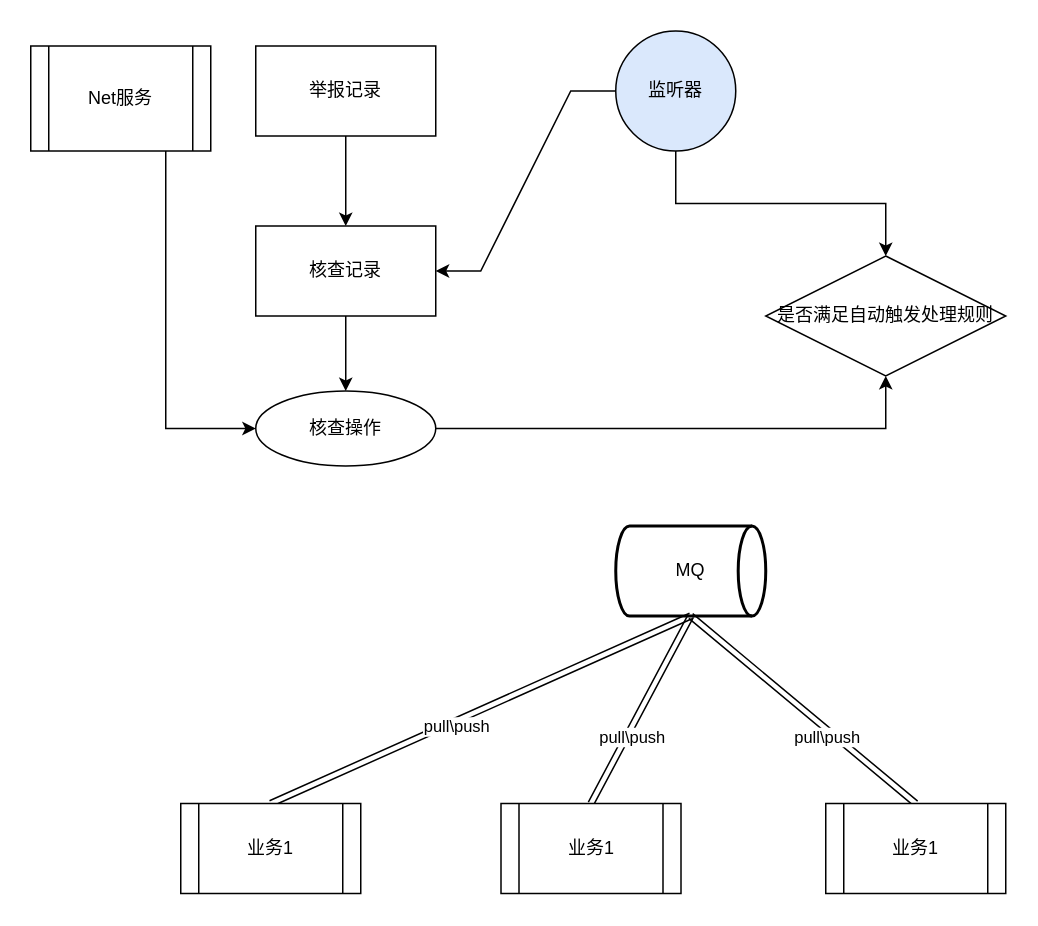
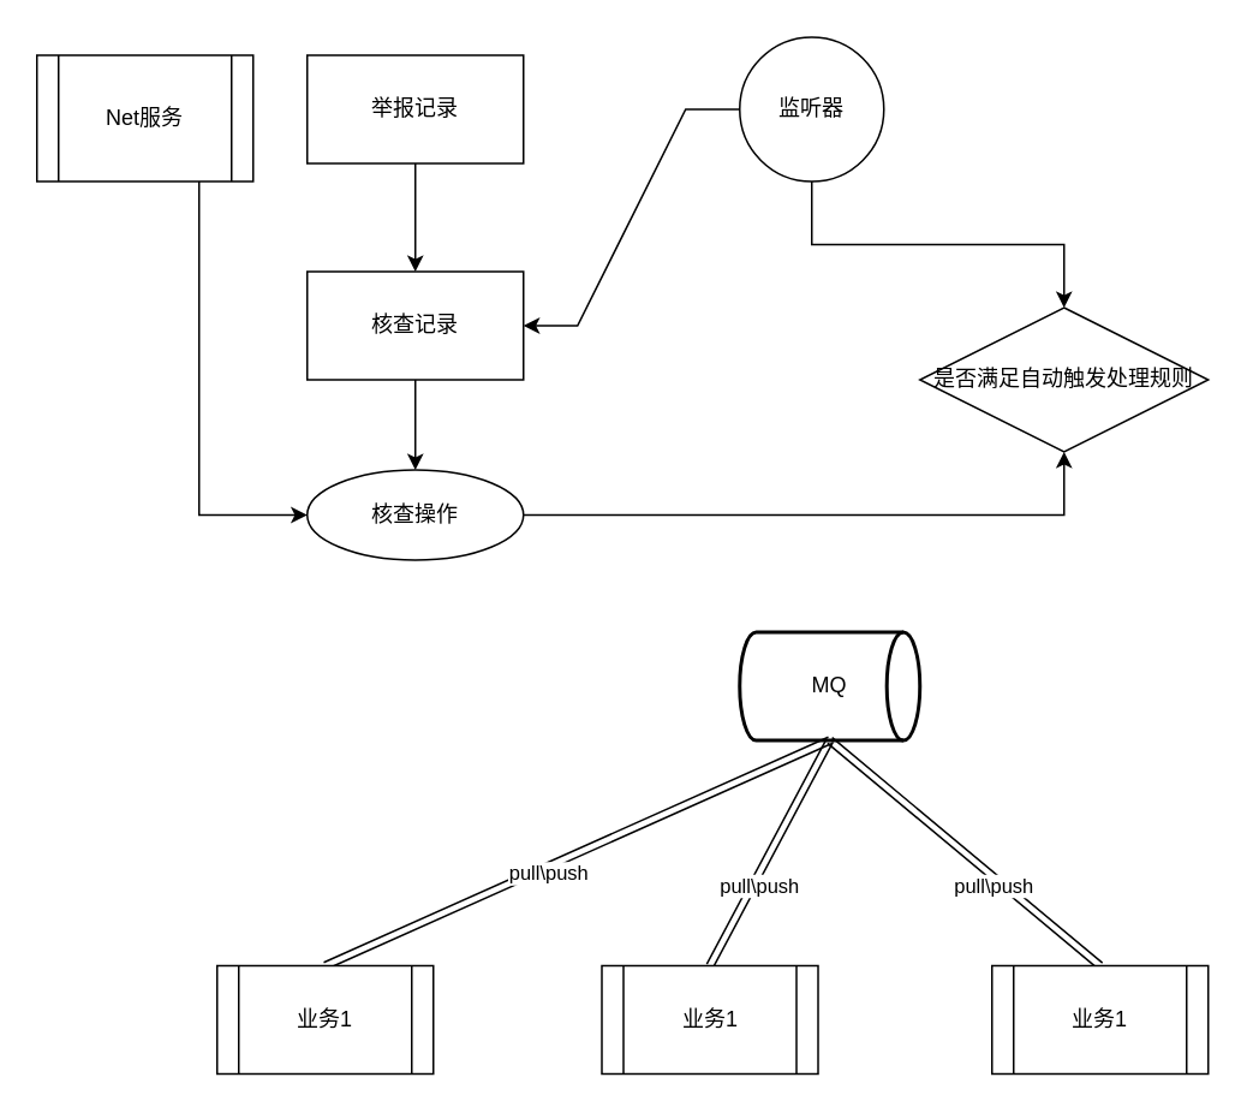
  <mxCell id="0" />
  <mxCell id="1" parent="0" />
  <mxCell id="2" style="edgeStyle=orthogonalEdgeStyle;rounded=0;orthogonalLoop=1;jettySize=auto;html=1;exitX=0.5;exitY=1;exitDx=0;exitDy=0;entryX=0.5;entryY=0;entryDx=0;entryDy=0;" edge="1" parent="1" source="3" target="5"><mxGeometry relative="1" as="geometry" /></mxCell>
  <mxCell id="3" value="举报记录" style="rounded=0;whiteSpace=wrap;html=1;" vertex="1" parent="1"><mxGeometry x="170" y="30" width="120" height="60" as="geometry" /></mxCell>
  <mxCell id="4" style="edgeStyle=orthogonalEdgeStyle;rounded=0;orthogonalLoop=1;jettySize=auto;html=1;exitX=0.5;exitY=1;exitDx=0;exitDy=0;entryX=0.5;entryY=0;entryDx=0;entryDy=0;" edge="1" parent="1" source="5" target="10"><mxGeometry relative="1" as="geometry"><mxPoint x="230" y="250" as="targetPoint" /></mxGeometry></mxCell>
  <mxCell id="5" value="核查记录" style="rounded=0;whiteSpace=wrap;html=1;" vertex="1" parent="1"><mxGeometry x="170" y="150" width="120" height="60" as="geometry" /></mxCell>
  <mxCell id="6" style="rounded=0;orthogonalLoop=1;jettySize=auto;html=1;exitX=0;exitY=0.5;exitDx=0;exitDy=0;entryX=1;entryY=0.5;entryDx=0;entryDy=0;edgeStyle=entityRelationEdgeStyle;" edge="1" parent="1" source="8" target="5"><mxGeometry relative="1" as="geometry" /></mxCell>
  <mxCell id="7" style="rounded=0;orthogonalLoop=1;jettySize=auto;html=1;exitX=0.5;exitY=1;exitDx=0;exitDy=0;entryX=0.5;entryY=0;entryDx=0;entryDy=0;edgeStyle=orthogonalEdgeStyle;" edge="1" parent="1" source="8" target="12"><mxGeometry relative="1" as="geometry"><mxPoint x="540" y="180" as="targetPoint" /></mxGeometry></mxCell>
- <mxCell id="8" value="监听器" style="ellipse;whiteSpace=wrap;html=1;aspect=fixed;fillColor=#dae8fc;" vertex="1" parent="1"><mxGeometry x="410" y="20" width="80" height="80" as="geometry" /></mxCell>
+ <mxCell id="8" value="监听器" style="ellipse;whiteSpace=wrap;html=1;aspect=fixed;" vertex="1" parent="1"><mxGeometry x="410" y="20" width="80" height="80" as="geometry" /></mxCell>
  <mxCell id="9" style="edgeStyle=orthogonalEdgeStyle;rounded=0;orthogonalLoop=1;jettySize=auto;html=1;exitX=1;exitY=0.5;exitDx=0;exitDy=0;" edge="1" parent="1" source="10" target="12"><mxGeometry relative="1" as="geometry" /></mxCell>
  <mxCell id="10" value="&lt;span style=&quot;&quot;&gt;核查操作&lt;/span&gt;" style="ellipse;whiteSpace=wrap;html=1;" vertex="1" parent="1"><mxGeometry x="170" y="260" width="120" height="50" as="geometry" /></mxCell>
  <mxCell id="11" value="MQ" style="strokeWidth=2;html=1;shape=mxgraph.flowchart.direct_data;whiteSpace=wrap;" vertex="1" parent="1"><mxGeometry x="410" y="350" width="100" height="60" as="geometry" /></mxCell>
  <mxCell id="12" value="&lt;span style=&quot;&quot;&gt;是否满足自动触发处理规则&lt;/span&gt;" style="rhombus;whiteSpace=wrap;html=1;" vertex="1" parent="1"><mxGeometry x="510" y="170" width="160" height="80" as="geometry" /></mxCell>
  <mxCell id="13" style="rounded=0;orthogonalLoop=1;jettySize=auto;html=1;exitX=0.5;exitY=0;exitDx=0;exitDy=0;entryX=0.5;entryY=1;entryDx=0;entryDy=0;entryPerimeter=0;shape=link;" edge="1" parent="1" source="15" target="11"><mxGeometry relative="1" as="geometry" /></mxCell>
  <mxCell id="14" value="pull\push" style="edgeLabel;html=1;align=center;verticalAlign=middle;resizable=0;points=[];" vertex="1" connectable="0" parent="13"><mxGeometry x="-0.123" y="-3" relative="1" as="geometry"><mxPoint as="offset" /></mxGeometry></mxCell>
  <mxCell id="15" value="业务1" style="shape=process;whiteSpace=wrap;html=1;backgroundOutline=1;" vertex="1" parent="1"><mxGeometry x="120" y="535" width="120" height="60" as="geometry" /></mxCell>
  <mxCell id="16" style="edgeStyle=none;shape=link;rounded=0;orthogonalLoop=1;jettySize=auto;html=1;exitX=0.5;exitY=0;exitDx=0;exitDy=0;" edge="1" parent="1" source="17"><mxGeometry relative="1" as="geometry"><mxPoint x="460" y="410" as="targetPoint" /></mxGeometry></mxCell>
  <mxCell id="17" value="业务1" style="shape=process;whiteSpace=wrap;html=1;backgroundOutline=1;" vertex="1" parent="1"><mxGeometry x="333.5" y="535" width="120" height="60" as="geometry" /></mxCell>
  <mxCell id="18" style="edgeStyle=none;shape=link;rounded=0;orthogonalLoop=1;jettySize=auto;html=1;exitX=0.5;exitY=0;exitDx=0;exitDy=0;" edge="1" parent="1" source="19"><mxGeometry relative="1" as="geometry"><mxPoint x="460" y="410" as="targetPoint" /></mxGeometry></mxCell>
  <mxCell id="19" value="业务1" style="shape=process;whiteSpace=wrap;html=1;backgroundOutline=1;" vertex="1" parent="1"><mxGeometry x="550" y="535" width="120" height="60" as="geometry" /></mxCell>
  <mxCell id="20" value="pull\push" style="edgeLabel;html=1;align=center;verticalAlign=middle;resizable=0;points=[];" vertex="1" connectable="0" parent="1"><mxGeometry x="420.003" y="490.004" as="geometry" /></mxCell>
  <mxCell id="21" value="pull\push" style="edgeLabel;html=1;align=center;verticalAlign=middle;resizable=0;points=[];" vertex="1" connectable="0" parent="1"><mxGeometry x="550.003" y="490.004" as="geometry" /></mxCell>
  <mxCell id="22" style="edgeStyle=orthogonalEdgeStyle;rounded=0;orthogonalLoop=1;jettySize=auto;html=1;exitX=0.75;exitY=1;exitDx=0;exitDy=0;entryX=0;entryY=0.5;entryDx=0;entryDy=0;" edge="1" parent="1" source="23" target="10"><mxGeometry relative="1" as="geometry" /></mxCell>
  <mxCell id="23" value="Net服务" style="shape=process;whiteSpace=wrap;html=1;backgroundOutline=1;" vertex="1" parent="1"><mxGeometry x="20" y="30" width="120" height="70" as="geometry" /></mxCell>
